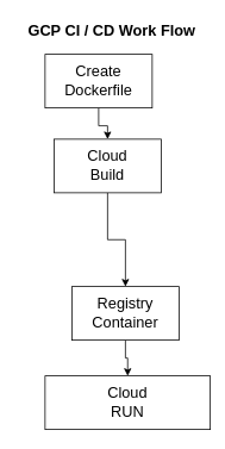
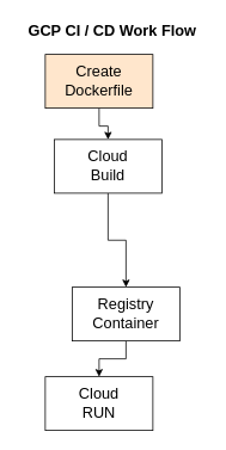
  <mxCell id="0" />
  <mxCell id="1" parent="0" />
  <mxCell id="2" value="&lt;b&gt;&lt;font style=&quot;font-size: 17px;&quot;&gt;GCP CI / CD Work Flow&lt;/font&gt;&lt;/b&gt;" style="text;html=1;strokeColor=none;fillColor=none;align=center;verticalAlign=middle;whiteSpace=wrap;rounded=0;" vertex="1" parent="1"><mxGeometry x="20" y="20" width="210" height="30" as="geometry" /></mxCell>
  <mxCell id="3" value="" style="edgeStyle=orthogonalEdgeStyle;rounded=0;orthogonalLoop=1;jettySize=auto;html=1;fontSize=17;" edge="1" parent="1" source="4" target="6"><mxGeometry relative="1" as="geometry" /></mxCell>
- <mxCell id="4" value="Create&lt;br&gt;Dockerfile" style="rounded=0;whiteSpace=wrap;html=1;fontSize=17;" vertex="1" parent="1"><mxGeometry x="50" y="60" width="120" height="60" as="geometry" /></mxCell>
+ <mxCell id="4" value="Create&lt;br&gt;Dockerfile" style="rounded=0;whiteSpace=wrap;html=1;fontSize=17;fillColor=#ffe6cc;" vertex="1" parent="1"><mxGeometry x="50" y="60" width="120" height="60" as="geometry" /></mxCell>
  <mxCell id="5" value="" style="edgeStyle=orthogonalEdgeStyle;rounded=0;orthogonalLoop=1;jettySize=auto;html=1;fontSize=17;" edge="1" parent="1" source="6" target="8"><mxGeometry relative="1" as="geometry" /></mxCell>
  <mxCell id="6" value="Cloud &lt;br&gt;Build" style="rounded=0;whiteSpace=wrap;html=1;fontSize=17;" vertex="1" parent="1"><mxGeometry x="60" y="155" width="120" height="60" as="geometry" /></mxCell>
  <mxCell id="7" value="" style="edgeStyle=orthogonalEdgeStyle;rounded=0;orthogonalLoop=1;jettySize=auto;html=1;fontSize=17;" edge="1" parent="1" source="8" target="9"><mxGeometry relative="1" as="geometry" /></mxCell>
  <mxCell id="8" value="Registry Container" style="rounded=0;whiteSpace=wrap;html=1;fontSize=17;" vertex="1" parent="1"><mxGeometry x="80" y="320" width="120" height="60" as="geometry" /></mxCell>
- <mxCell id="9" value="Cloud &lt;br&gt;RUN" style="rounded=0;whiteSpace=wrap;html=1;fontSize=17;" vertex="1" parent="1"><mxGeometry x="50" y="420" width="185" height="60" as="geometry" /></mxCell>
+ <mxCell id="9" value="Cloud &lt;br&gt;RUN" style="rounded=0;whiteSpace=wrap;html=1;fontSize=17;" vertex="1" parent="1"><mxGeometry x="50" y="420" width="120" height="60" as="geometry" /></mxCell>
